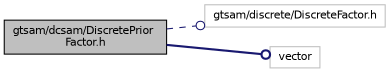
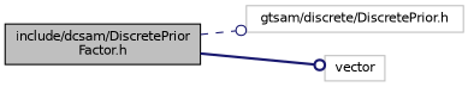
  digraph {
    rankdir=LR
    node [color=grey75 fillcolor=white fontname=Helvetica fontsize=10 shape=record style=filled]
    edge [arrowhead=odot color=midnightblue fontname=Helvetica fontsize=10 labelfontname=Helvetica labelfontsize=10]
-   n1 [color=black fillcolor=grey75 fontcolor=black height=0.2 label="gtsam/dcsam/DiscretePrior\lFactor.h" width=0.4]
-   n2 [height=0.2 label="gtsam/discrete/DiscreteFactor.h" width=0.4]
+   n1 [color=black fillcolor=grey75 fontcolor=black height=0.2 label="include/dcsam/DiscretePrior\lFactor.h" width=0.4]
+   n2 [height=0.2 label="gtsam/discrete/DiscretePrior.h" width=0.4]
    n3 [height=0.2 label=vector width=0.4]
    n1 -> n2 [style=dashed]
    n1 -> n3 [style=bold]
  }
